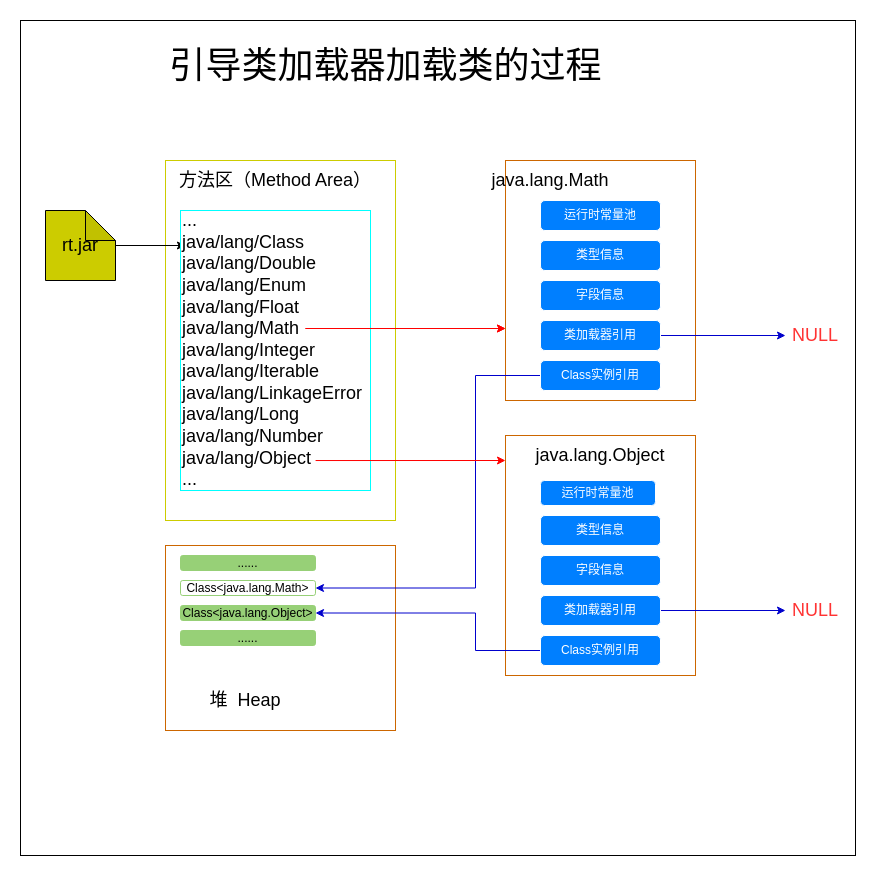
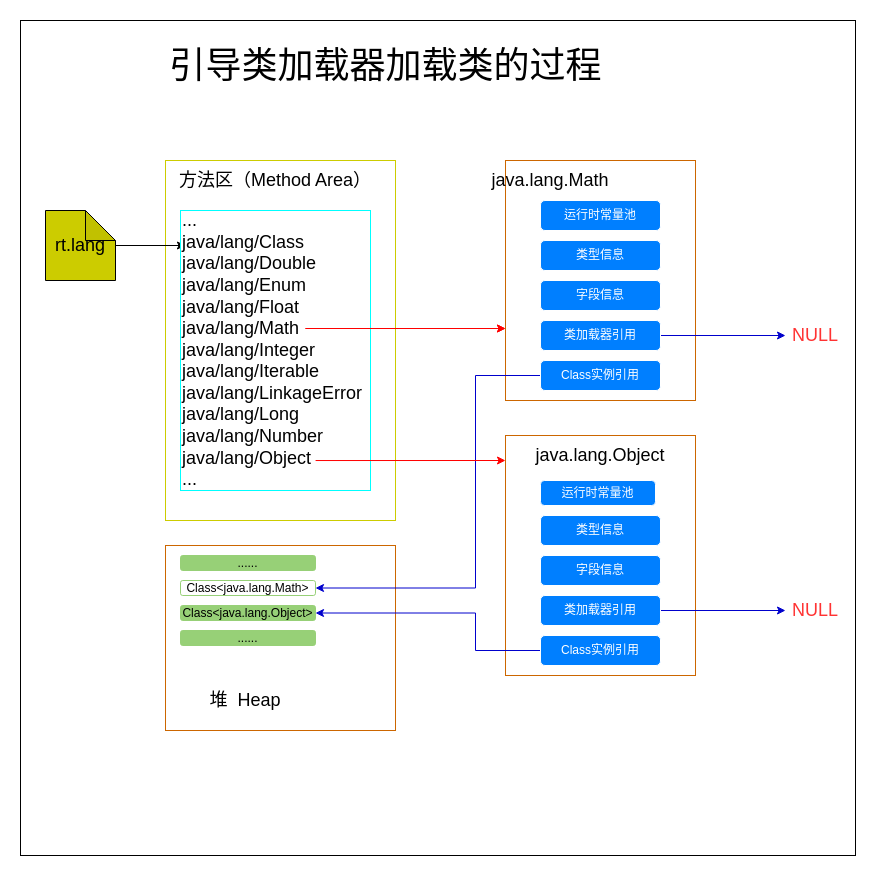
  <mxCell id="0" />
  <mxCell id="1" parent="0" />
  <mxCell id="2" value="" style="whiteSpace=wrap;html=1;aspect=fixed;" vertex="1" parent="1"><mxGeometry x="20" y="20" width="835" height="835" as="geometry" /></mxCell>
  <mxCell id="3" value="" style="rounded=0;whiteSpace=wrap;html=1;strokeColor=#CC6600;fillColor=#FFFFFF;" vertex="1" parent="1"><mxGeometry x="165" y="545" width="230" height="185" as="geometry" /></mxCell>
  <mxCell id="4" value="" style="rounded=0;whiteSpace=wrap;html=1;fillColor=#FFFFFF;strokeColor=#CCCC00;" vertex="1" parent="1"><mxGeometry x="165" y="160" width="230" height="360" as="geometry" /></mxCell>
  <mxCell id="5" value="" style="rounded=0;whiteSpace=wrap;html=1;fillColor=#FFFFFF;strokeColor=#CC6600;" vertex="1" parent="1"><mxGeometry x="505" y="435" width="190" height="240" as="geometry" /></mxCell>
  <mxCell id="6" value="&lt;font style=&quot;font-size: 36px&quot;&gt;引导类加载器加载类的过程&lt;/font&gt;" style="text;html=1;align=center;verticalAlign=middle;resizable=0;points=[];autosize=1;" vertex="1" parent="1"><mxGeometry x="160" y="50" width="450" height="30" as="geometry" /></mxCell>
  <mxCell id="7" style="edgeStyle=orthogonalEdgeStyle;rounded=0;orthogonalLoop=1;jettySize=auto;html=1;entryX=0.026;entryY=0.125;entryDx=0;entryDy=0;entryPerimeter=0;" edge="1" parent="1" source="8" target="10"><mxGeometry relative="1" as="geometry" /></mxCell>
- <mxCell id="8" value="&lt;font style=&quot;font-size: 18px&quot;&gt;rt.jar&lt;/font&gt;" style="shape=note;whiteSpace=wrap;html=1;backgroundOutline=1;darkOpacity=0.05;fillColor=#CCCC00;" vertex="1" parent="1"><mxGeometry x="45" y="210" width="70" height="70" as="geometry" /></mxCell>
+ <mxCell id="8" value="&lt;font style=&quot;font-size: 18px&quot;&gt;rt.lang&lt;/font&gt;" style="shape=note;whiteSpace=wrap;html=1;backgroundOutline=1;darkOpacity=0.05;fillColor=#CCCC00;" vertex="1" parent="1"><mxGeometry x="45" y="210" width="70" height="70" as="geometry" /></mxCell>
  <mxCell id="9" value="&lt;font style=&quot;font-size: 18px&quot;&gt;方法区（Method Area）&lt;/font&gt;" style="text;html=1;strokeColor=none;fillColor=none;align=center;verticalAlign=middle;whiteSpace=wrap;rounded=0;" vertex="1" parent="1"><mxGeometry x="175" y="170" width="200" height="20" as="geometry" /></mxCell>
  <mxCell id="10" value="&lt;font style=&quot;font-size: 18px&quot;&gt;...&lt;br&gt;java/lang/Class&lt;br&gt;java/lang/Double&lt;br&gt;java/lang/Enum&lt;br&gt;java/lang/Float&lt;br&gt;java/lang/Math&lt;br&gt;java/lang/Integer&lt;br&gt;java/lang/Iterable&lt;br&gt;java/lang/LinkageError&lt;br&gt;java/lang/Long&lt;br&gt;java/lang/Number&lt;br&gt;java/lang/Object&lt;br&gt;...&lt;/font&gt;" style="rounded=0;whiteSpace=wrap;html=1;fillColor=#FFFFFF;align=left;strokeColor=#00FFFF;" vertex="1" parent="1"><mxGeometry x="180" y="210" width="190" height="280" as="geometry" /></mxCell>
  <mxCell id="11" value="" style="rounded=0;whiteSpace=wrap;html=1;fillColor=#FFFFFF;strokeColor=#CC6600;" vertex="1" parent="1"><mxGeometry x="505" y="160" width="190" height="240" as="geometry" /></mxCell>
  <mxCell id="12" value="&lt;font style=&quot;font-size: 18px&quot;&gt;java.lang.Math&lt;/font&gt;" style="text;html=1;strokeColor=none;fillColor=none;align=center;verticalAlign=middle;whiteSpace=wrap;rounded=0;" vertex="1" parent="1"><mxGeometry x="515" y="170" width="70" height="20" as="geometry" /></mxCell>
  <mxCell id="13" value="&lt;font color=&quot;#ffffff&quot;&gt;运行时常量池&lt;/font&gt;" style="rounded=1;whiteSpace=wrap;html=1;fillColor=#007FFF;strokeColor=#FFFFFF;" vertex="1" parent="1"><mxGeometry x="540" y="200" width="120" height="30" as="geometry" /></mxCell>
  <mxCell id="14" value="&lt;font color=&quot;#ffffff&quot;&gt;类型信息&lt;/font&gt;" style="rounded=1;whiteSpace=wrap;html=1;fillColor=#007FFF;strokeColor=#FFFFFF;" vertex="1" parent="1"><mxGeometry x="540" y="240" width="120" height="30" as="geometry" /></mxCell>
  <mxCell id="15" value="&lt;font color=&quot;#ffffff&quot;&gt;字段信息&lt;/font&gt;" style="rounded=1;whiteSpace=wrap;html=1;fillColor=#007FFF;strokeColor=#FFFFFF;" vertex="1" parent="1"><mxGeometry x="540" y="280" width="120" height="30" as="geometry" /></mxCell>
  <mxCell id="16" style="edgeStyle=orthogonalEdgeStyle;rounded=0;orthogonalLoop=1;jettySize=auto;html=1;strokeColor=#0000CC;" edge="1" parent="1" source="17"><mxGeometry relative="1" as="geometry"><mxPoint x="785" y="335" as="targetPoint" /></mxGeometry></mxCell>
  <mxCell id="17" value="&lt;font color=&quot;#ffffff&quot;&gt;类加载器引用&lt;/font&gt;" style="rounded=1;whiteSpace=wrap;html=1;fillColor=#007FFF;strokeColor=#FFFFFF;" vertex="1" parent="1"><mxGeometry x="540" y="320" width="120" height="30" as="geometry" /></mxCell>
  <mxCell id="18" style="edgeStyle=orthogonalEdgeStyle;rounded=0;orthogonalLoop=1;jettySize=auto;html=1;entryX=1;entryY=0.5;entryDx=0;entryDy=0;strokeColor=#0000CC;exitX=0;exitY=0.5;exitDx=0;exitDy=0;" edge="1" parent="1" source="19" target="35"><mxGeometry relative="1" as="geometry"><Array as="points"><mxPoint x="475" y="375" /><mxPoint x="475" y="588" /></Array></mxGeometry></mxCell>
  <mxCell id="19" value="&lt;font color=&quot;#ffffff&quot;&gt;Class实例引用&lt;/font&gt;" style="rounded=1;whiteSpace=wrap;html=1;fillColor=#007FFF;strokeColor=#FFFFFF;" vertex="1" parent="1"><mxGeometry x="540" y="360" width="120" height="30" as="geometry" /></mxCell>
  <mxCell id="20" value="&lt;font style=&quot;font-size: 18px&quot;&gt;java.lang.Object&lt;/font&gt;" style="text;html=1;strokeColor=none;fillColor=none;align=center;verticalAlign=middle;whiteSpace=wrap;rounded=0;" vertex="1" parent="1"><mxGeometry x="565" y="445" width="70" height="20" as="geometry" /></mxCell>
  <mxCell id="21" value="&lt;font color=&quot;#ffffff&quot;&gt;运行时常量池&lt;/font&gt;" style="rounded=1;whiteSpace=wrap;html=1;fillColor=#007FFF;strokeColor=#FFFFFF;" vertex="1" parent="1"><mxGeometry x="540" y="480" width="115" height="25" as="geometry" /></mxCell>
  <mxCell id="22" value="&lt;font color=&quot;#ffffff&quot;&gt;类型信息&lt;/font&gt;" style="rounded=1;whiteSpace=wrap;html=1;fillColor=#007FFF;strokeColor=#FFFFFF;" vertex="1" parent="1"><mxGeometry x="540" y="515" width="120" height="30" as="geometry" /></mxCell>
  <mxCell id="23" value="&lt;font color=&quot;#ffffff&quot;&gt;字段信息&lt;/font&gt;" style="rounded=1;whiteSpace=wrap;html=1;fillColor=#007FFF;strokeColor=#FFFFFF;" vertex="1" parent="1"><mxGeometry x="540" y="555" width="120" height="30" as="geometry" /></mxCell>
  <mxCell id="24" style="edgeStyle=orthogonalEdgeStyle;rounded=0;orthogonalLoop=1;jettySize=auto;html=1;strokeColor=#0000CC;" edge="1" parent="1" source="25"><mxGeometry relative="1" as="geometry"><mxPoint x="785" y="610" as="targetPoint" /></mxGeometry></mxCell>
  <mxCell id="25" value="&lt;font color=&quot;#ffffff&quot;&gt;类加载器引用&lt;/font&gt;" style="rounded=1;whiteSpace=wrap;html=1;fillColor=#007FFF;strokeColor=#FFFFFF;" vertex="1" parent="1"><mxGeometry x="540" y="595" width="120" height="30" as="geometry" /></mxCell>
  <mxCell id="26" style="edgeStyle=orthogonalEdgeStyle;rounded=0;orthogonalLoop=1;jettySize=auto;html=1;entryX=1;entryY=0.5;entryDx=0;entryDy=0;strokeColor=#0000CC;" edge="1" parent="1" source="27" target="34"><mxGeometry relative="1" as="geometry"><Array as="points"><mxPoint x="475" y="650" /><mxPoint x="475" y="613" /></Array></mxGeometry></mxCell>
  <mxCell id="27" value="&lt;font color=&quot;#ffffff&quot;&gt;Class实例引用&lt;/font&gt;" style="rounded=1;whiteSpace=wrap;html=1;fillColor=#007FFF;strokeColor=#FFFFFF;" vertex="1" parent="1"><mxGeometry x="540" y="635" width="120" height="30" as="geometry" /></mxCell>
  <mxCell id="28" value="" style="endArrow=classic;html=1;entryX=0;entryY=0.7;entryDx=0;entryDy=0;entryPerimeter=0;strokeColor=#FF0000;" edge="1" parent="1" target="11"><mxGeometry width="50" height="50" relative="1" as="geometry"><mxPoint x="305" y="328" as="sourcePoint" /><mxPoint x="420" y="240" as="targetPoint" /></mxGeometry></mxCell>
  <mxCell id="29" value="" style="endArrow=classic;html=1;entryX=0;entryY=0.7;entryDx=0;entryDy=0;entryPerimeter=0;strokeColor=#FF0000;" edge="1" parent="1" target="11"><mxGeometry width="50" height="50" relative="1" as="geometry"><mxPoint x="305" y="328" as="sourcePoint" /><mxPoint x="505" y="328" as="targetPoint" /><Array as="points"><mxPoint x="405" y="328" /></Array></mxGeometry></mxCell>
  <mxCell id="30" value="" style="endArrow=classic;html=1;strokeColor=#FF0000;exitX=0.711;exitY=0.893;exitDx=0;exitDy=0;exitPerimeter=0;" edge="1" parent="1" source="10"><mxGeometry width="50" height="50" relative="1" as="geometry"><mxPoint x="315" y="640" as="sourcePoint" /><mxPoint x="505" y="460" as="targetPoint" /></mxGeometry></mxCell>
  <mxCell id="31" value="&lt;font color=&quot;#ff3333&quot; style=&quot;font-size: 18px&quot;&gt;NULL&lt;/font&gt;" style="text;html=1;strokeColor=none;fillColor=none;align=center;verticalAlign=middle;whiteSpace=wrap;rounded=0;" vertex="1" parent="1"><mxGeometry x="795" y="325" width="40" height="20" as="geometry" /></mxCell>
  <mxCell id="32" value="&lt;font color=&quot;#ff3333&quot; style=&quot;font-size: 18px&quot;&gt;NULL&lt;/font&gt;" style="text;html=1;strokeColor=none;fillColor=none;align=center;verticalAlign=middle;whiteSpace=wrap;rounded=0;" vertex="1" parent="1"><mxGeometry x="795" y="600" width="40" height="20" as="geometry" /></mxCell>
  <mxCell id="33" value="&lt;div&gt;&lt;span&gt;......&lt;/span&gt;&lt;/div&gt;" style="rounded=1;whiteSpace=wrap;html=1;strokeColor=#97D077;fillColor=#97D077;align=center;" vertex="1" parent="1"><mxGeometry x="180" y="555" width="135" height="15" as="geometry" /></mxCell>
  <mxCell id="34" value="&lt;div&gt;&lt;span&gt;Class&amp;lt;java.lang.Object&amp;gt;&lt;/span&gt;&lt;/div&gt;" style="rounded=1;whiteSpace=wrap;html=1;strokeColor=#97D077;fillColor=#97D077;align=center;" vertex="1" parent="1"><mxGeometry x="180" y="605" width="135" height="15" as="geometry" /></mxCell>
  <mxCell id="35" value="&lt;div&gt;&lt;span&gt;Class&amp;lt;java.lang.Math&amp;gt;&lt;/span&gt;&lt;/div&gt;" style="rounded=1;whiteSpace=wrap;html=1;strokeColor=#97D077;fillColor=#ffffff;align=center;" vertex="1" parent="1"><mxGeometry x="180" y="580" width="135" height="15" as="geometry" /></mxCell>
  <mxCell id="36" value="&lt;div&gt;&lt;span&gt;......&lt;/span&gt;&lt;/div&gt;" style="rounded=1;whiteSpace=wrap;html=1;strokeColor=#97D077;fillColor=#97D077;align=center;" vertex="1" parent="1"><mxGeometry x="180" y="630" width="135" height="15" as="geometry" /></mxCell>
  <mxCell id="37" value="&lt;font style=&quot;font-size: 18px&quot;&gt;堆&amp;nbsp; Heap&lt;/font&gt;" style="text;html=1;strokeColor=none;fillColor=none;align=center;verticalAlign=middle;whiteSpace=wrap;rounded=0;" vertex="1" parent="1"><mxGeometry x="195" y="690" width="100" height="20" as="geometry" /></mxCell>
